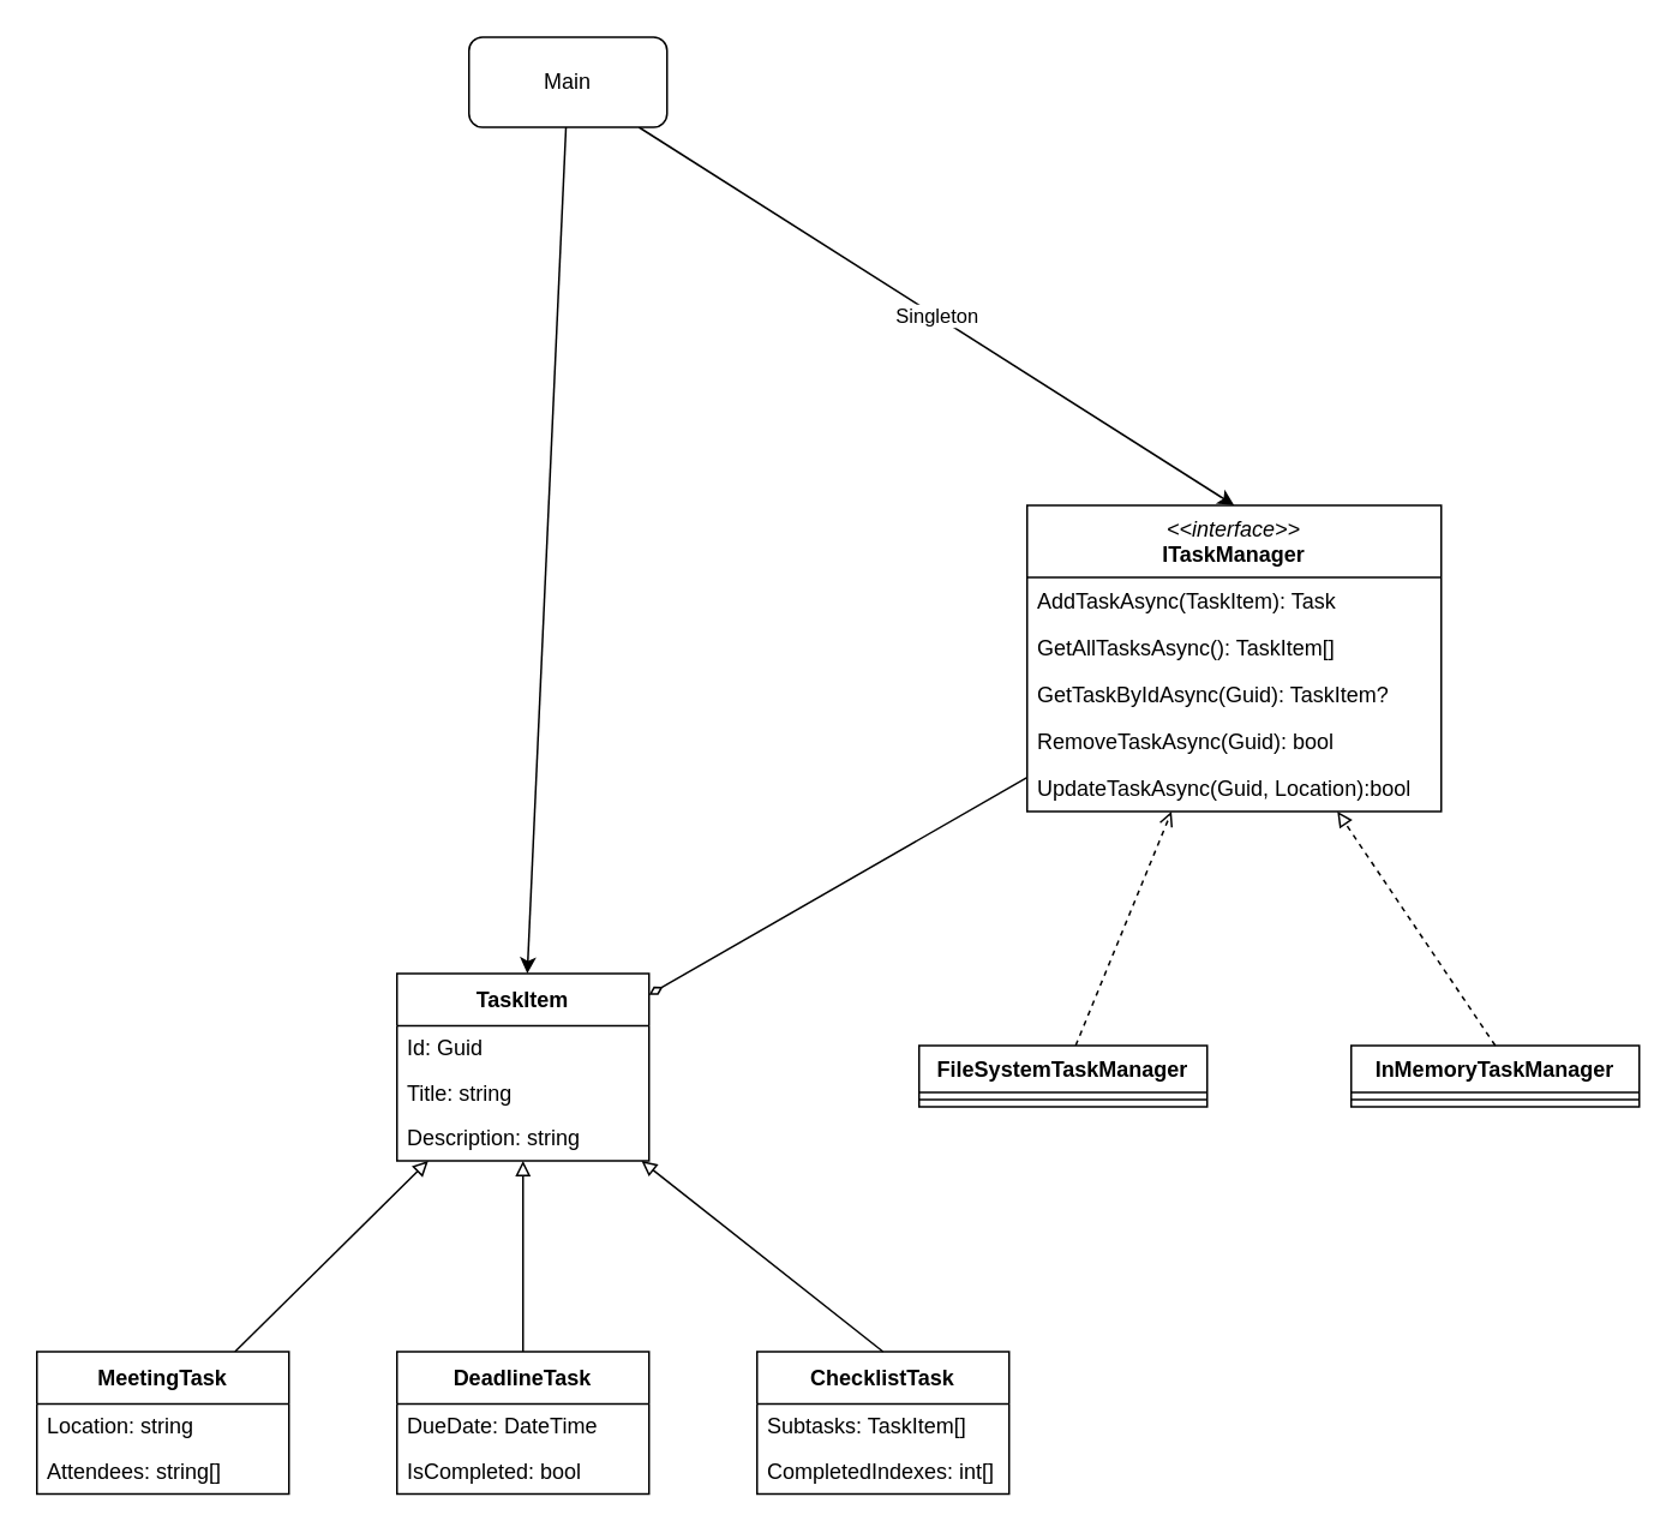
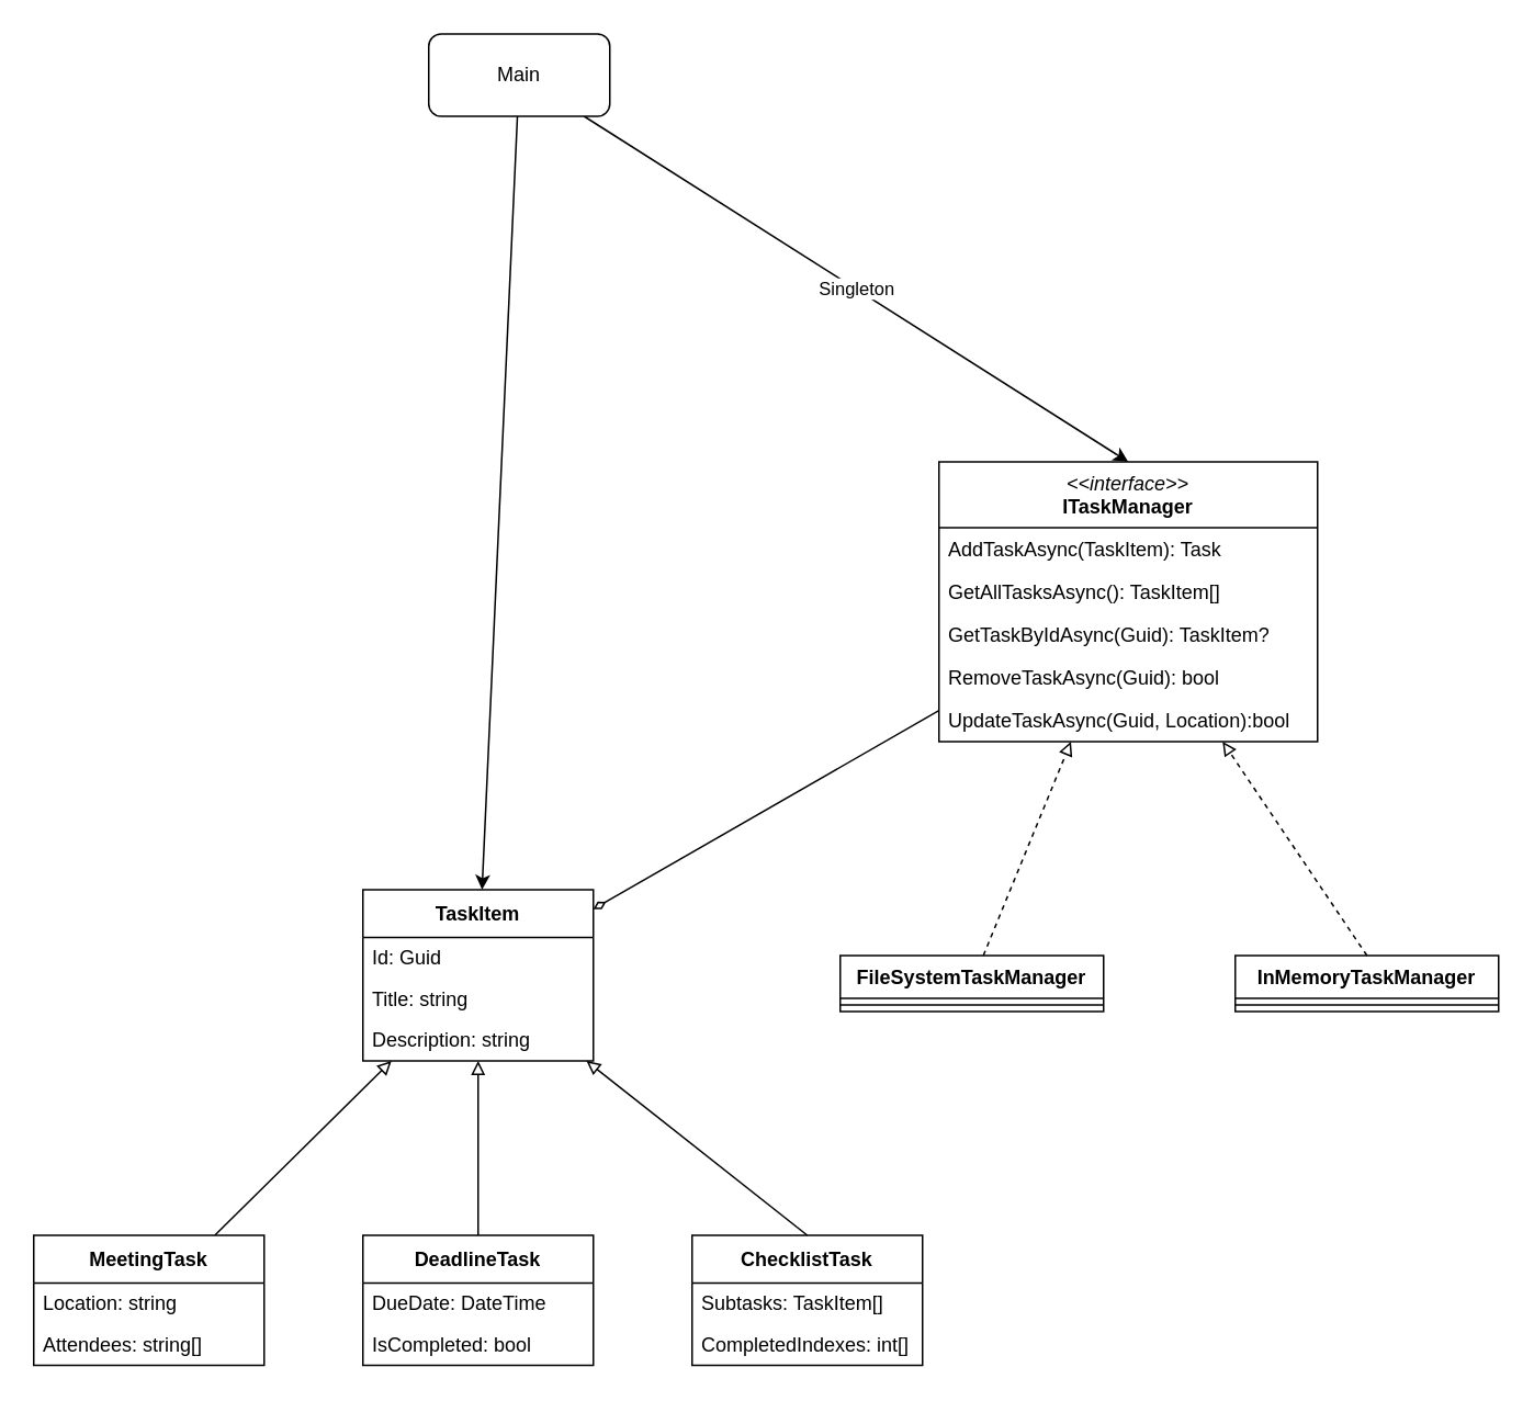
  <mxCell id="0" />
  <mxCell id="1" parent="0" />
  <mxCell id="2" value="TaskItem" style="swimlane;fontStyle=1;align=center;verticalAlign=middle;childLayout=stackLayout;horizontal=1;startSize=29;horizontalStack=0;resizeParent=1;resizeParentMax=0;resizeLast=0;collapsible=1;marginBottom=0;html=1;whiteSpace=wrap;" vertex="1" parent="1"><mxGeometry x="220" y="540" width="140" height="104" as="geometry" /></mxCell>
  <mxCell id="3" value="Id: Guid" style="text;html=1;strokeColor=none;fillColor=none;align=left;verticalAlign=middle;spacingLeft=4;spacingRight=4;overflow=hidden;rotatable=0;points=[[0,0.5],[1,0.5]];portConstraint=eastwest;whiteSpace=wrap;" vertex="1" parent="2"><mxGeometry y="29" width="140" height="25" as="geometry" /></mxCell>
  <mxCell id="4" value="Title: string" style="text;html=1;strokeColor=none;fillColor=none;align=left;verticalAlign=middle;spacingLeft=4;spacingRight=4;overflow=hidden;rotatable=0;points=[[0,0.5],[1,0.5]];portConstraint=eastwest;whiteSpace=wrap;" vertex="1" parent="2"><mxGeometry y="54" width="140" height="25" as="geometry" /></mxCell>
  <mxCell id="5" value="Description: string" style="text;html=1;strokeColor=none;fillColor=none;align=left;verticalAlign=middle;spacingLeft=4;spacingRight=4;overflow=hidden;rotatable=0;points=[[0,0.5],[1,0.5]];portConstraint=eastwest;whiteSpace=wrap;" vertex="1" parent="2"><mxGeometry y="79" width="140" height="25" as="geometry" /></mxCell>
  <mxCell id="6" style="edgeStyle=none;html=1;endArrow=block;endFill=0;" edge="1" parent="1" source="7" target="2"><mxGeometry relative="1" as="geometry" /></mxCell>
  <mxCell id="7" value="MeetingTask" style="swimlane;fontStyle=1;align=center;verticalAlign=middle;childLayout=stackLayout;horizontal=1;startSize=29;horizontalStack=0;resizeParent=1;resizeParentMax=0;resizeLast=0;collapsible=1;marginBottom=0;html=1;whiteSpace=wrap;" vertex="1" parent="1"><mxGeometry x="20" y="750" width="140" height="79" as="geometry" /></mxCell>
  <mxCell id="8" value="Location: string" style="text;html=1;strokeColor=none;fillColor=none;align=left;verticalAlign=middle;spacingLeft=4;spacingRight=4;overflow=hidden;rotatable=0;points=[[0,0.5],[1,0.5]];portConstraint=eastwest;whiteSpace=wrap;" vertex="1" parent="7"><mxGeometry y="29" width="140" height="25" as="geometry" /></mxCell>
  <mxCell id="9" value="Attendees: string[]" style="text;html=1;strokeColor=none;fillColor=none;align=left;verticalAlign=middle;spacingLeft=4;spacingRight=4;overflow=hidden;rotatable=0;points=[[0,0.5],[1,0.5]];portConstraint=eastwest;whiteSpace=wrap;" vertex="1" parent="7"><mxGeometry y="54" width="140" height="25" as="geometry" /></mxCell>
  <mxCell id="10" value="DeadlineTask" style="swimlane;fontStyle=1;align=center;verticalAlign=middle;childLayout=stackLayout;horizontal=1;startSize=29;horizontalStack=0;resizeParent=1;resizeParentMax=0;resizeLast=0;collapsible=1;marginBottom=0;html=1;whiteSpace=wrap;" vertex="1" parent="1"><mxGeometry x="220" y="750" width="140" height="79" as="geometry" /></mxCell>
  <mxCell id="11" value="DueDate: DateTime" style="text;html=1;strokeColor=none;fillColor=none;align=left;verticalAlign=middle;spacingLeft=4;spacingRight=4;overflow=hidden;rotatable=0;points=[[0,0.5],[1,0.5]];portConstraint=eastwest;whiteSpace=wrap;" vertex="1" parent="10"><mxGeometry y="29" width="140" height="25" as="geometry" /></mxCell>
  <mxCell id="12" value="IsCompleted: bool" style="text;html=1;strokeColor=none;fillColor=none;align=left;verticalAlign=middle;spacingLeft=4;spacingRight=4;overflow=hidden;rotatable=0;points=[[0,0.5],[1,0.5]];portConstraint=eastwest;whiteSpace=wrap;" vertex="1" parent="10"><mxGeometry y="54" width="140" height="25" as="geometry" /></mxCell>
  <mxCell id="13" value="ChecklistTask" style="swimlane;fontStyle=1;align=center;verticalAlign=middle;childLayout=stackLayout;horizontal=1;startSize=29;horizontalStack=0;resizeParent=1;resizeParentMax=0;resizeLast=0;collapsible=1;marginBottom=0;html=1;whiteSpace=wrap;" vertex="1" parent="1"><mxGeometry x="420" y="750" width="140" height="79" as="geometry" /></mxCell>
  <mxCell id="14" value="Subtasks: TaskItem[]" style="text;html=1;strokeColor=none;fillColor=none;align=left;verticalAlign=middle;spacingLeft=4;spacingRight=4;overflow=hidden;rotatable=0;points=[[0,0.5],[1,0.5]];portConstraint=eastwest;whiteSpace=wrap;" vertex="1" parent="13"><mxGeometry y="29" width="140" height="25" as="geometry" /></mxCell>
  <mxCell id="15" value="CompletedIndexes: int[]" style="text;html=1;strokeColor=none;fillColor=none;align=left;verticalAlign=middle;spacingLeft=4;spacingRight=4;overflow=hidden;rotatable=0;points=[[0,0.5],[1,0.5]];portConstraint=eastwest;whiteSpace=wrap;" vertex="1" parent="13"><mxGeometry y="54" width="140" height="25" as="geometry" /></mxCell>
  <mxCell id="16" style="edgeStyle=none;html=1;endArrow=block;endFill=0;exitX=0.5;exitY=0;exitDx=0;exitDy=0;" edge="1" parent="1" source="10" target="2"><mxGeometry relative="1" as="geometry"><mxPoint x="140" y="760" as="sourcePoint" /><mxPoint x="247" y="654" as="targetPoint" /></mxGeometry></mxCell>
  <mxCell id="17" style="edgeStyle=none;html=1;endArrow=block;endFill=0;exitX=0.5;exitY=0;exitDx=0;exitDy=0;" edge="1" parent="1" source="13" target="2"><mxGeometry relative="1" as="geometry"><mxPoint x="300" y="760" as="sourcePoint" /><mxPoint x="300" y="654" as="targetPoint" /></mxGeometry></mxCell>
  <mxCell id="18" style="edgeStyle=none;html=1;endArrow=diamondThin;endFill=0;" edge="1" parent="1" source="19" target="2"><mxGeometry relative="1" as="geometry" /></mxCell>
  <mxCell id="19" value="&lt;i style=&quot;font-weight: normal;&quot;&gt;&amp;lt;&amp;lt;interface&amp;gt;&amp;gt;&lt;/i&gt;&lt;div&gt;ITaskManager&lt;/div&gt;" style="swimlane;fontStyle=1;align=center;verticalAlign=top;childLayout=stackLayout;horizontal=1;startSize=40;horizontalStack=0;resizeParent=1;resizeParentMax=0;resizeLast=0;collapsible=1;marginBottom=0;whiteSpace=wrap;html=1;" vertex="1" parent="1"><mxGeometry x="570" y="280" width="230" height="170" as="geometry"><mxRectangle x="310" y="130" width="120" height="40" as="alternateBounds" /></mxGeometry></mxCell>
  <mxCell id="20" value="AddTaskAsync(TaskItem): Task" style="text;strokeColor=none;fillColor=none;align=left;verticalAlign=top;spacingLeft=4;spacingRight=4;overflow=hidden;rotatable=0;points=[[0,0.5],[1,0.5]];portConstraint=eastwest;whiteSpace=wrap;html=1;" vertex="1" parent="19"><mxGeometry y="40" width="230" height="26" as="geometry" /></mxCell>
  <mxCell id="21" value="GetAllTasksAsync(): TaskItem[]" style="text;strokeColor=none;fillColor=none;align=left;verticalAlign=top;spacingLeft=4;spacingRight=4;overflow=hidden;rotatable=0;points=[[0,0.5],[1,0.5]];portConstraint=eastwest;whiteSpace=wrap;html=1;" vertex="1" parent="19"><mxGeometry y="66" width="230" height="26" as="geometry" /></mxCell>
  <mxCell id="22" value="GetTaskByIdAsync(Guid): TaskItem?" style="text;strokeColor=none;fillColor=none;align=left;verticalAlign=top;spacingLeft=4;spacingRight=4;overflow=hidden;rotatable=0;points=[[0,0.5],[1,0.5]];portConstraint=eastwest;whiteSpace=wrap;html=1;" vertex="1" parent="19"><mxGeometry y="92" width="230" height="26" as="geometry" /></mxCell>
  <mxCell id="23" value="RemoveTaskAsync(Guid): bool" style="text;strokeColor=none;fillColor=none;align=left;verticalAlign=top;spacingLeft=4;spacingRight=4;overflow=hidden;rotatable=0;points=[[0,0.5],[1,0.5]];portConstraint=eastwest;whiteSpace=wrap;html=1;" vertex="1" parent="19"><mxGeometry y="118" width="230" height="26" as="geometry" /></mxCell>
  <mxCell id="24" value="UpdateTaskAsync(Guid, Location):bool" style="text;strokeColor=none;fillColor=none;align=left;verticalAlign=top;spacingLeft=4;spacingRight=4;overflow=hidden;rotatable=0;points=[[0,0.5],[1,0.5]];portConstraint=eastwest;whiteSpace=wrap;html=1;" vertex="1" parent="19"><mxGeometry y="144" width="230" height="26" as="geometry" /></mxCell>
- <mxCell id="25" style="edgeStyle=none;html=1;dashed=1;endArrow=open;endFill=0;" edge="1" parent="1" source="26" target="19"><mxGeometry relative="1" as="geometry" /></mxCell>
+ <mxCell id="25" style="edgeStyle=none;html=1;dashed=1;endArrow=block;endFill=0;" edge="1" parent="1" source="26" target="19"><mxGeometry relative="1" as="geometry" /></mxCell>
  <mxCell id="26" value="FileSystemTaskManager" style="swimlane;fontStyle=1;align=center;verticalAlign=top;childLayout=stackLayout;horizontal=1;startSize=26;horizontalStack=0;resizeParent=1;resizeParentMax=0;resizeLast=0;collapsible=1;marginBottom=0;whiteSpace=wrap;html=1;" vertex="1" parent="1"><mxGeometry x="510" y="580" width="160" height="34" as="geometry" /></mxCell>
  <mxCell id="27" value="" style="line;strokeWidth=1;fillColor=none;align=left;verticalAlign=middle;spacingTop=-1;spacingLeft=3;spacingRight=3;rotatable=0;labelPosition=right;points=[];portConstraint=eastwest;strokeColor=inherit;" vertex="1" parent="26"><mxGeometry y="26" width="160" height="8" as="geometry" /></mxCell>
  <mxCell id="28" value="InMemoryTaskManager" style="swimlane;fontStyle=1;align=center;verticalAlign=top;childLayout=stackLayout;horizontal=1;startSize=26;horizontalStack=0;resizeParent=1;resizeParentMax=0;resizeLast=0;collapsible=1;marginBottom=0;whiteSpace=wrap;html=1;" vertex="1" parent="1"><mxGeometry x="750" y="580" width="160" height="34" as="geometry" /></mxCell>
  <mxCell id="29" value="" style="line;strokeWidth=1;fillColor=none;align=left;verticalAlign=middle;spacingTop=-1;spacingLeft=3;spacingRight=3;rotatable=0;labelPosition=right;points=[];portConstraint=eastwest;strokeColor=inherit;" vertex="1" parent="28"><mxGeometry y="26" width="160" height="8" as="geometry" /></mxCell>
  <mxCell id="30" style="edgeStyle=none;html=1;dashed=1;endArrow=block;endFill=0;exitX=0.5;exitY=0;exitDx=0;exitDy=0;" edge="1" parent="1" source="28" target="19"><mxGeometry relative="1" as="geometry"><mxPoint x="607" y="590" as="sourcePoint" /><mxPoint x="660" y="460" as="targetPoint" /></mxGeometry></mxCell>
  <mxCell id="31" value="Singleton" style="edgeStyle=none;html=1;entryX=0.5;entryY=0;entryDx=0;entryDy=0;" edge="1" parent="1" source="33" target="19"><mxGeometry relative="1" as="geometry" /></mxCell>
  <mxCell id="32" style="edgeStyle=none;html=1;" edge="1" parent="1" source="33" target="2"><mxGeometry relative="1" as="geometry" /></mxCell>
  <mxCell id="33" value="Main" style="html=1;whiteSpace=wrap;rounded=1;" vertex="1" parent="1"><mxGeometry x="260" y="20" width="110" height="50" as="geometry" /></mxCell>
